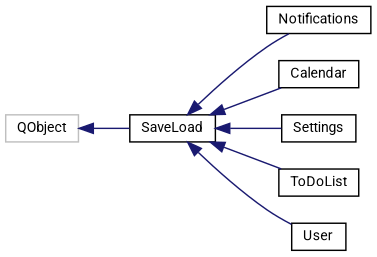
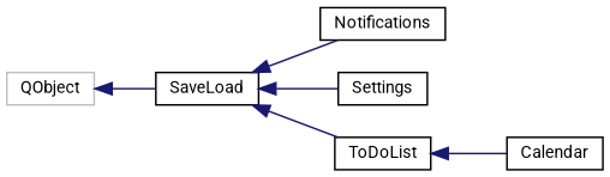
  digraph {
    fontname=Roboto
    rankdir=LR
    node [color=black fillcolor=white fontname=Roboto fontsize=10 shape=record style=filled]
    edge [color=midnightblue dir=back fontname=Roboto fontsize=10 labelfontname=Helvetica labelfontsize=10 style=solid]
    n1 [color=grey75 height=0.2 label=QObject width=0.4]
    n2 [height=0.2 label=SaveLoad width=0.4]
    n3 [height=0.2 label=Notifications width=0.4]
    n4 [height=0.2 label=Calendar width=0.4]
    n5 [height=0.2 label=Settings width=0.4]
    n6 [height=0.2 label=ToDoList width=0.4]
-   n7 [height=0.2 label=User width=0.4]
    n1 -> n2
    n2 -> n3
-   n2 -> n4
+   n6 -> n4
    n2 -> n5
    n2 -> n6
-   n2 -> n7
  }
